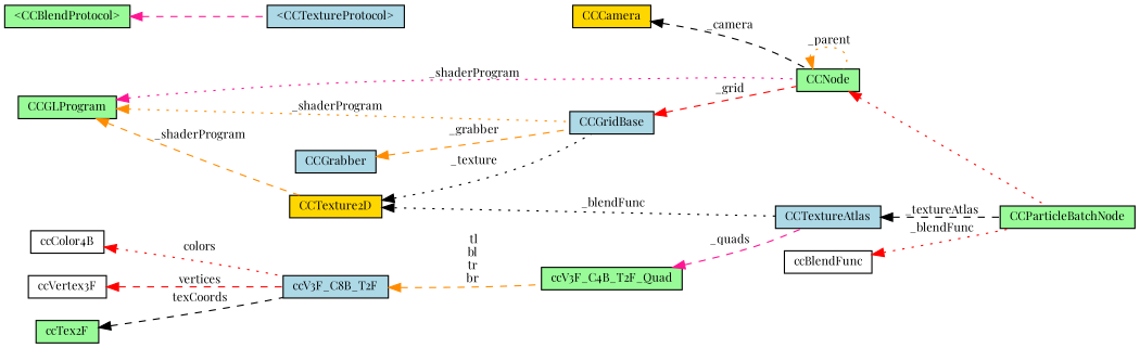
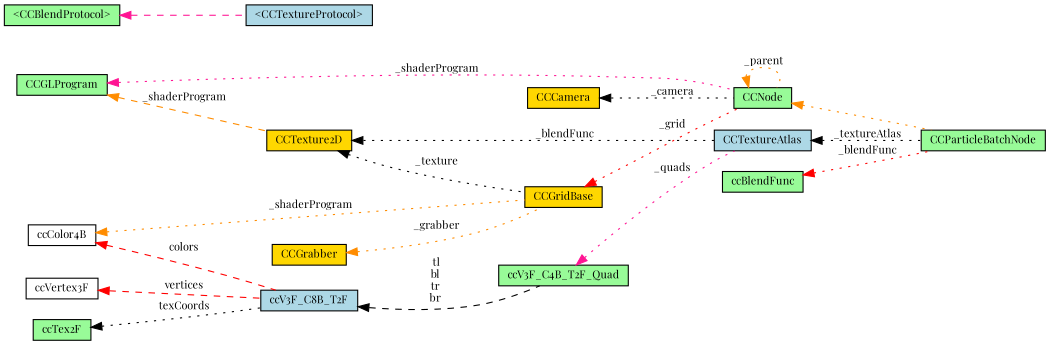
  digraph {
    fontname="Playfair Display"
    rankdir=LR
    node [color=black fillcolor=palegreen fontname="Playfair Display" fontsize=10 shape=record style=filled]
    edge [color=black dir=back fontname="Playfair Display" fontsize=10 labelfontname=FreeSans labelfontsize=10 style=dotted]
    n1 [fontcolor=black height=0.2 label=CCParticleBatchNode width=0.4]
    n2 [height=0.2 label=CCNode width=0.4]
-   n3 [fillcolor=lightblue height=0.2 label=CCGridBase width=0.4]
-   n4 [fillcolor=lightblue height=0.2 label=CCGrabber width=0.4]
+   n3 [fillcolor=gold height=0.2 label=CCGridBase width=0.4]
+   n4 [fillcolor=gold height=0.2 label=CCGrabber width=0.4]
    n5 [fillcolor=gold height=0.2 label=CCTexture2D width=0.4]
    n6 [fillcolor=lightblue height=0.2 label=CCTextureAtlas width=0.4]
    n7 [height=0.2 label=CCGLProgram width=0.4]
    n8 [fillcolor=gold height=0.2 label=CCCamera width=0.4]
    n9 [fillcolor=lightblue height=0.2 label="\<CCTextureProtocol\>" width=0.4]
    n10 [height=0.2 label="\<CCBlendProtocol\>" width=0.4]
-   n11 [fillcolor=white height=0.2 label=ccBlendFunc width=0.4]
+   n11 [height=0.2 label=ccBlendFunc width=0.4]
    n12 [height=0.2 label=ccV3F_C4B_T2F_Quad width=0.4]
    n13 [fillcolor=lightblue height=0.2 label=ccV3F_C8B_T2F width=0.4]
    n14 [fillcolor=white height=0.2 label=ccColor4B width=0.4]
    n15 [fillcolor=white height=0.2 label=ccVertex3F width=0.4]
    n16 [height=0.2 label=ccTex2F width=0.4]
-   n2 -> n1 [color=red]
+   n2 -> n1 [color=darkorange]
    n2 -> n2 [color=darkorange label=" _parent"]
-   n3 -> n2 [color=red label=" _grid" style=dashed]
-   n4 -> n3 [color=darkorange label=" _grabber" style=dashed]
+   n3 -> n2 [color=red label=" _grid"]
+   n4 -> n3 [color=darkorange label=" _grabber"]
    n5 -> n3 [label=" _texture"]
    n5 -> n6 [label=" _blendFunc"]
-   n6 -> n1 [label=" _textureAtlas" style=dashed]
+   n6 -> n1 [label=" _textureAtlas"]
    n7 -> n2 [color=deeppink label=" _shaderProgram"]
-   n7 -> n3 [color=darkorange label=" _shaderProgram"]
+   n14 -> n3 [color=darkorange label=" _shaderProgram"]
    n7 -> n5 [color=darkorange label=" _shaderProgram" style=dashed]
-   n8 -> n2 [label=" _camera" style=dashed]
+   n8 -> n2 [label=" _camera"]
    n10 -> n9 [color=deeppink style=dashed]
    n11 -> n1 [color=red label=" _blendFunc"]
-   n12 -> n6 [color=deeppink label=" _quads" style=dashed]
-   n13 -> n12 [color=darkorange label=" tl\nbl\ntr\nbr" style=dashed]
-   n14 -> n13 [color=red label=" colors"]
+   n12 -> n6 [color=deeppink label=" _quads"]
+   n13 -> n12 [label=" tl\nbl\ntr\nbr" style=dashed]
+   n14 -> n13 [color=red label=" colors" style=dashed]
    n15 -> n13 [color=red label=" vertices" style=dashed]
-   n16 -> n13 [label=" texCoords" style=dashed]
+   n16 -> n13 [label=" texCoords"]
  }
